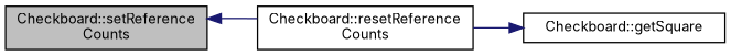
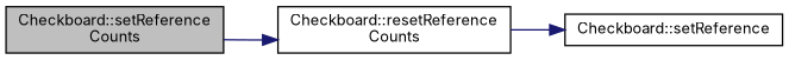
  digraph {
    fontname=Inter
    rankdir=LR
    node [color=black fontname=Inter fontsize=10 shape=record]
    edge [color=midnightblue fontname=Inter fontsize=10 labelfontname=Helvetica labelfontsize=10 style=solid]
    n1 [fillcolor=grey75 fontcolor=black height=0.2 label="Checkboard::setReference\lCounts" style=filled width=0.4]
    n2 [height=0.2 label="Checkboard::resetReference\lCounts" width=0.4]
-   n3 [height=0.2 label="Checkboard::getSquare" width=0.4]
-   n2 -> n1
+   n3 [height=0.2 label="Checkboard::setReference" width=0.4]
+   n1 -> n2
    n2 -> n3
  }
